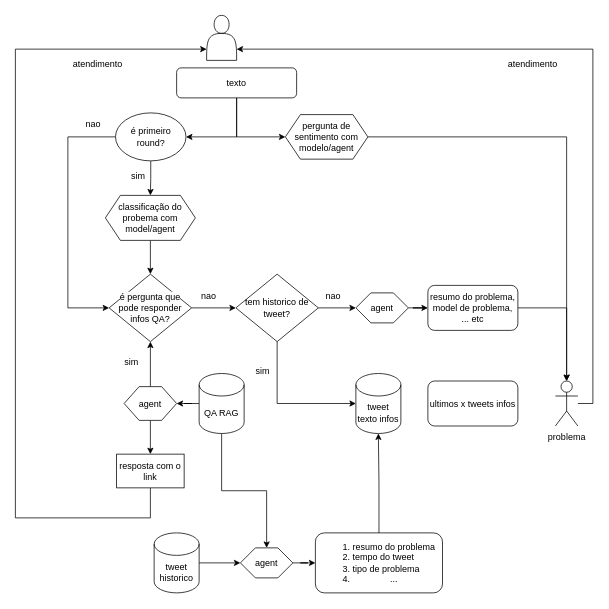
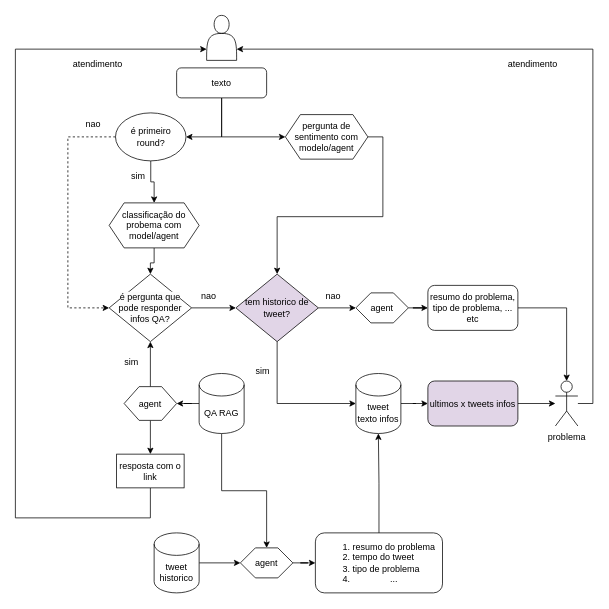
  <mxCell id="0" />
  <mxCell id="1" parent="0" />
  <mxCell id="2" value="sim" style="text;html=1;strokeColor=none;fillColor=none;align=center;verticalAlign=middle;whiteSpace=wrap;rounded=0;" parent="1" vertex="1"><mxGeometry x="153.5" y="220" width="60" height="30" as="geometry" /></mxCell>
  <mxCell id="3" style="edgeStyle=orthogonalEdgeStyle;rounded=0;orthogonalLoop=1;jettySize=auto;html=1;entryX=0;entryY=0.5;entryDx=0;entryDy=0;exitX=0.5;exitY=1;exitDx=0;exitDy=0;" parent="1" source="5" target="36" edge="1"><mxGeometry relative="1" as="geometry"><mxPoint x="290" y="160" as="sourcePoint" /></mxGeometry></mxCell>
  <mxCell id="4" style="edgeStyle=orthogonalEdgeStyle;rounded=0;orthogonalLoop=1;jettySize=auto;html=1;entryX=1;entryY=0.5;entryDx=0;entryDy=0;" parent="1" source="5" target="48" edge="1"><mxGeometry relative="1" as="geometry" /></mxCell>
- <mxCell id="5" value="texto" style="rounded=1;whiteSpace=wrap;html=1;fontSize=12;glass=0;strokeWidth=1;shadow=0;" parent="1" vertex="1"><mxGeometry x="235" y="90" width="160" height="40" as="geometry" /></mxCell>
- <mxCell id="6" style="edgeStyle=orthogonalEdgeStyle;rounded=0;orthogonalLoop=1;jettySize=auto;html=1;exitX=1;exitY=0.5;exitDx=0;exitDy=0;" parent="1" source="36" target="27" edge="1"><mxGeometry relative="1" as="geometry"><mxPoint x="439.921" y="286.3" as="sourcePoint" /></mxGeometry></mxCell>
+ <mxCell id="5" value="texto" style="rounded=1;whiteSpace=wrap;html=1;fontSize=12;glass=0;strokeWidth=1;shadow=0;" parent="1" vertex="1"><mxGeometry x="235" y="90" width="120" height="40" as="geometry" /></mxCell>
+ <mxCell id="6" style="edgeStyle=orthogonalEdgeStyle;rounded=0;orthogonalLoop=1;jettySize=auto;html=1;exitX=1;exitY=0.5;exitDx=0;exitDy=0;" parent="1" source="36" target="20" edge="1"><mxGeometry relative="1" as="geometry"><mxPoint x="439.921" y="286.3" as="sourcePoint" /></mxGeometry></mxCell>
  <mxCell id="7" style="edgeStyle=orthogonalEdgeStyle;rounded=0;orthogonalLoop=1;jettySize=auto;html=1;" parent="1" source="9" target="14" edge="1"><mxGeometry relative="1" as="geometry" /></mxCell>
  <mxCell id="8" style="edgeStyle=orthogonalEdgeStyle;rounded=0;orthogonalLoop=1;jettySize=auto;html=1;entryX=0.5;entryY=0;entryDx=0;entryDy=0;" edge="1" parent="1" source="9" target="23"><mxGeometry relative="1" as="geometry" /></mxCell>
  <mxCell id="9" value="QA RAG" style="shape=cylinder3;whiteSpace=wrap;html=1;boundedLbl=1;backgroundOutline=1;size=15;" parent="1" vertex="1"><mxGeometry x="265" y="497.5" width="60" height="80" as="geometry" /></mxCell>
  <mxCell id="10" value="" style="shape=actor;whiteSpace=wrap;html=1;" parent="1" vertex="1"><mxGeometry x="275" y="20" width="40" height="60" as="geometry" /></mxCell>
  <mxCell id="11" style="edgeStyle=orthogonalEdgeStyle;rounded=0;orthogonalLoop=1;jettySize=auto;html=1;entryX=0;entryY=0.75;entryDx=0;entryDy=0;exitX=0.5;exitY=1;exitDx=0;exitDy=0;" parent="1" source="33" target="10" edge="1"><mxGeometry relative="1" as="geometry"><mxPoint x="300" y="550" as="sourcePoint" /><Array as="points"><mxPoint x="200" y="690" /><mxPoint x="20" y="690" /><mxPoint x="20" y="65" /></Array></mxGeometry></mxCell>
  <mxCell id="12" style="edgeStyle=orthogonalEdgeStyle;rounded=0;orthogonalLoop=1;jettySize=auto;html=1;entryX=0.5;entryY=0;entryDx=0;entryDy=0;" parent="1" source="14" target="33" edge="1"><mxGeometry relative="1" as="geometry" /></mxCell>
  <mxCell id="13" style="edgeStyle=orthogonalEdgeStyle;rounded=0;orthogonalLoop=1;jettySize=auto;html=1;entryX=0.5;entryY=1;entryDx=0;entryDy=0;" parent="1" source="14" target="16" edge="1"><mxGeometry relative="1" as="geometry" /></mxCell>
  <mxCell id="14" value="agent" style="shape=hexagon;perimeter=hexagonPerimeter2;whiteSpace=wrap;html=1;fixedSize=1;" parent="1" vertex="1"><mxGeometry x="165" y="515" width="70" height="45" as="geometry" /></mxCell>
  <mxCell id="15" style="edgeStyle=orthogonalEdgeStyle;rounded=0;orthogonalLoop=1;jettySize=auto;html=1;entryX=0;entryY=0.5;entryDx=0;entryDy=0;" parent="1" source="16" target="20" edge="1"><mxGeometry relative="1" as="geometry"><mxPoint x="355" y="395" as="targetPoint" /></mxGeometry></mxCell>
  <mxCell id="16" value="&lt;meta charset=&quot;utf-8&quot;&gt;&lt;span style=&quot;color: rgb(0, 0, 0); font-family: Helvetica; font-size: 12px; font-style: normal; font-variant-ligatures: normal; font-variant-caps: normal; font-weight: 400; letter-spacing: normal; orphans: 2; text-align: center; text-indent: 0px; text-transform: none; widows: 2; word-spacing: 0px; -webkit-text-stroke-width: 0px; background-color: rgb(251, 251, 251); text-decoration-thickness: initial; text-decoration-style: initial; text-decoration-color: initial; float: none; display: inline !important;&quot;&gt;é pergunta que pode responder infos QA?&lt;/span&gt;" style="rhombus;whiteSpace=wrap;html=1;" parent="1" vertex="1"><mxGeometry x="145" y="365" width="110" height="90" as="geometry" /></mxCell>
  <mxCell id="17" value="sim" style="text;html=1;strokeColor=none;fillColor=none;align=center;verticalAlign=middle;whiteSpace=wrap;rounded=0;" parent="1" vertex="1"><mxGeometry x="145" y="467.5" width="60" height="30" as="geometry" /></mxCell>
  <mxCell id="18" value="nao" style="text;html=1;strokeColor=none;fillColor=none;align=center;verticalAlign=middle;whiteSpace=wrap;rounded=0;" parent="1" vertex="1"><mxGeometry x="247.5" y="380" width="60" height="30" as="geometry" /></mxCell>
  <mxCell id="19" style="edgeStyle=orthogonalEdgeStyle;rounded=0;orthogonalLoop=1;jettySize=auto;html=1;entryX=0;entryY=0.5;entryDx=0;entryDy=0;" parent="1" source="20" target="35" edge="1"><mxGeometry relative="1" as="geometry" /></mxCell>
- <mxCell id="20" value="tem historico de tweet?" style="rhombus;whiteSpace=wrap;html=1;" parent="1" vertex="1"><mxGeometry x="314" y="365" width="110" height="90" as="geometry" /></mxCell>
+ <mxCell id="20" value="tem historico de tweet?" style="rhombus;whiteSpace=wrap;html=1;fillColor=#e1d5e7;" parent="1" vertex="1"><mxGeometry x="314" y="365" width="110" height="90" as="geometry" /></mxCell>
  <mxCell id="21" value="sim" style="text;html=1;strokeColor=none;fillColor=none;align=center;verticalAlign=middle;whiteSpace=wrap;rounded=0;" parent="1" vertex="1"><mxGeometry x="320" y="480" width="60" height="30" as="geometry" /></mxCell>
  <mxCell id="22" style="edgeStyle=orthogonalEdgeStyle;rounded=0;orthogonalLoop=1;jettySize=auto;html=1;entryX=0;entryY=0.5;entryDx=0;entryDy=0;" parent="1" source="23" target="42" edge="1"><mxGeometry relative="1" as="geometry"><mxPoint x="419" y="749.375" as="targetPoint" /></mxGeometry></mxCell>
  <mxCell id="23" value="agent" style="shape=hexagon;perimeter=hexagonPerimeter2;whiteSpace=wrap;html=1;fixedSize=1;" parent="1" vertex="1"><mxGeometry x="320" y="730" width="70" height="40" as="geometry" /></mxCell>
  <mxCell id="24" style="edgeStyle=orthogonalEdgeStyle;rounded=0;orthogonalLoop=1;jettySize=auto;html=1;entryX=0;entryY=0.5;entryDx=0;entryDy=0;exitX=1;exitY=0.5;exitDx=0;exitDy=0;exitPerimeter=0;" parent="1" source="25" target="23" edge="1"><mxGeometry relative="1" as="geometry"><mxPoint x="375" y="795" as="sourcePoint" /></mxGeometry></mxCell>
  <mxCell id="25" value="tweet historico" style="shape=cylinder3;whiteSpace=wrap;html=1;boundedLbl=1;backgroundOutline=1;size=15;" parent="1" vertex="1"><mxGeometry x="205" y="710" width="60" height="80" as="geometry" /></mxCell>
  <mxCell id="26" style="edgeStyle=orthogonalEdgeStyle;rounded=0;orthogonalLoop=1;jettySize=auto;html=1;entryX=1;entryY=0.75;entryDx=0;entryDy=0;" parent="1" source="27" target="10" edge="1"><mxGeometry relative="1" as="geometry"><Array as="points"><mxPoint x="790" y="538" /><mxPoint x="790" y="65" /></Array></mxGeometry></mxCell>
  <mxCell id="27" value="problema" style="shape=umlActor;verticalLabelPosition=bottom;verticalAlign=top;html=1;outlineConnect=0;" parent="1" vertex="1"><mxGeometry x="740" y="507.5" width="30" height="60" as="geometry" /></mxCell>
  <mxCell id="28" value="nao" style="text;html=1;strokeColor=none;fillColor=none;align=center;verticalAlign=middle;whiteSpace=wrap;rounded=0;" parent="1" vertex="1"><mxGeometry x="414" y="380" width="60" height="30" as="geometry" /></mxCell>
  <mxCell id="29" style="edgeStyle=orthogonalEdgeStyle;rounded=0;orthogonalLoop=1;jettySize=auto;html=1;" parent="1" source="30" target="27" edge="1"><mxGeometry relative="1" as="geometry" /></mxCell>
- <mxCell id="30" value="resumo do problema, model de problema, ... etc" style="rounded=1;whiteSpace=wrap;html=1;" parent="1" vertex="1"><mxGeometry x="570" y="380" width="120" height="60" as="geometry" /></mxCell>
+ <mxCell id="30" value="resumo do problema, tipo de problema, ... etc" style="rounded=1;whiteSpace=wrap;html=1;" parent="1" vertex="1"><mxGeometry x="570" y="380" width="120" height="60" as="geometry" /></mxCell>
  <mxCell id="31" value="atendimento" style="text;html=1;strokeColor=none;fillColor=none;align=center;verticalAlign=middle;whiteSpace=wrap;rounded=0;" parent="1" vertex="1"><mxGeometry x="680" y="70" width="60" height="30" as="geometry" /></mxCell>
  <mxCell id="32" value="atendimento" style="text;html=1;strokeColor=none;fillColor=none;align=center;verticalAlign=middle;whiteSpace=wrap;rounded=0;" parent="1" vertex="1"><mxGeometry x="100" y="70" width="60" height="30" as="geometry" /></mxCell>
  <mxCell id="33" value="resposta com o link" style="rounded=0;whiteSpace=wrap;html=1;" parent="1" vertex="1"><mxGeometry x="155" y="605" width="90" height="45" as="geometry" /></mxCell>
  <mxCell id="34" style="edgeStyle=orthogonalEdgeStyle;rounded=0;orthogonalLoop=1;jettySize=auto;html=1;entryX=0;entryY=0.5;entryDx=0;entryDy=0;" parent="1" source="35" target="30" edge="1"><mxGeometry relative="1" as="geometry" /></mxCell>
  <mxCell id="35" value="agent" style="shape=hexagon;perimeter=hexagonPerimeter2;whiteSpace=wrap;html=1;fixedSize=1;" parent="1" vertex="1"><mxGeometry x="474" y="390" width="70" height="40" as="geometry" /></mxCell>
  <mxCell id="36" value="pergunta de sentimento com modelo/agent" style="shape=hexagon;perimeter=hexagonPerimeter2;whiteSpace=wrap;html=1;fixedSize=1;" parent="1" vertex="1"><mxGeometry x="380" y="152.31" width="110" height="59.38" as="geometry" /></mxCell>
  <mxCell id="37" style="edgeStyle=orthogonalEdgeStyle;rounded=0;orthogonalLoop=1;jettySize=auto;html=1;exitX=0.5;exitY=1;exitDx=0;exitDy=0;" parent="1" edge="1"><mxGeometry relative="1" as="geometry"><mxPoint x="200" y="205" as="sourcePoint" /><mxPoint x="200" y="205" as="targetPoint" /></mxGeometry></mxCell>
+ <mxCell id="38" style="edgeStyle=orthogonalEdgeStyle;rounded=0;orthogonalLoop=1;jettySize=auto;html=1;" parent="1" source="39" target="44" edge="1"><mxGeometry relative="1" as="geometry" /></mxCell>
  <mxCell id="39" value="tweet texto infos" style="shape=cylinder3;whiteSpace=wrap;html=1;boundedLbl=1;backgroundOutline=1;size=15;" parent="1" vertex="1"><mxGeometry x="474" y="497.5" width="60" height="80" as="geometry" /></mxCell>
  <mxCell id="40" style="edgeStyle=orthogonalEdgeStyle;rounded=0;orthogonalLoop=1;jettySize=auto;html=1;entryX=0;entryY=0.5;entryDx=0;entryDy=0;entryPerimeter=0;" parent="1" source="20" target="39" edge="1"><mxGeometry relative="1" as="geometry"><Array as="points"><mxPoint x="369" y="538" /></Array></mxGeometry></mxCell>
  <mxCell id="41" style="edgeStyle=orthogonalEdgeStyle;rounded=0;orthogonalLoop=1;jettySize=auto;html=1;" parent="1" source="42" target="39" edge="1"><mxGeometry relative="1" as="geometry" /></mxCell>
  <mxCell id="42" value="&lt;ol style=&quot;text-align: left;&quot;&gt;&lt;li&gt;&lt;span style=&quot;background-color: transparent; color: light-dark(rgb(0, 0, 0), rgb(255, 255, 255));&quot;&gt;&lt;span style=&quot;text-align: center;&quot;&gt;resumo do problema&lt;/span&gt;&lt;/span&gt;&lt;/li&gt;&lt;li&gt;&lt;span style=&quot;background-color: transparent; color: light-dark(rgb(0, 0, 0), rgb(255, 255, 255));&quot;&gt;&lt;span style=&quot;text-align: center;&quot;&gt;tempo do tweet&lt;/span&gt;&lt;/span&gt;&lt;/li&gt;&lt;li&gt;&lt;span style=&quot;text-align: center;&quot;&gt;tipo de problema&lt;/span&gt;&lt;/li&gt;&lt;li style=&quot;text-align: center;&quot;&gt;...&lt;/li&gt;&lt;/ol&gt;" style="rounded=1;whiteSpace=wrap;html=1;" parent="1" vertex="1"><mxGeometry x="420" y="710" width="169.5" height="80" as="geometry" /></mxCell>
- <mxCell id="44" value="ultimos x tweets infos" style="rounded=1;whiteSpace=wrap;html=1;" parent="1" vertex="1"><mxGeometry x="570" y="507.5" width="120" height="60" as="geometry" /></mxCell>
+ <mxCell id="43" style="edgeStyle=orthogonalEdgeStyle;rounded=0;orthogonalLoop=1;jettySize=auto;html=1;" parent="1" source="44" target="27" edge="1"><mxGeometry relative="1" as="geometry" /></mxCell>
+ <mxCell id="44" value="ultimos x tweets infos" style="rounded=1;whiteSpace=wrap;html=1;fillColor=#e1d5e7;" parent="1" vertex="1"><mxGeometry x="570" y="507.5" width="120" height="60" as="geometry" /></mxCell>
  <mxCell id="45" value="nao" style="text;html=1;strokeColor=none;fillColor=none;align=center;verticalAlign=middle;whiteSpace=wrap;rounded=0;" parent="1" vertex="1"><mxGeometry x="93.5" y="150" width="60" height="30" as="geometry" /></mxCell>
  <mxCell id="46" style="edgeStyle=orthogonalEdgeStyle;rounded=0;orthogonalLoop=1;jettySize=auto;html=1;entryX=0.5;entryY=0;entryDx=0;entryDy=0;" parent="1" source="48" target="50" edge="1"><mxGeometry relative="1" as="geometry" /></mxCell>
- <mxCell id="47" style="edgeStyle=orthogonalEdgeStyle;rounded=0;orthogonalLoop=1;jettySize=auto;html=1;entryX=0;entryY=0.5;entryDx=0;entryDy=0;" parent="1" source="48" target="16" edge="1"><mxGeometry relative="1" as="geometry"><Array as="points"><mxPoint x="90" y="182" /><mxPoint x="90" y="410" /></Array></mxGeometry></mxCell>
+ <mxCell id="47" style="edgeStyle=orthogonalEdgeStyle;rounded=0;orthogonalLoop=1;jettySize=auto;html=1;entryX=0;entryY=0.5;entryDx=0;entryDy=0;dashed=1;" parent="1" source="48" target="16" edge="1"><mxGeometry relative="1" as="geometry"><Array as="points"><mxPoint x="90" y="182" /><mxPoint x="90" y="410" /></Array></mxGeometry></mxCell>
  <mxCell id="48" value="é primeiro round?" style="ellipse;whiteSpace=wrap;html=1;" parent="1" vertex="1"><mxGeometry x="153.5" y="150" width="94" height="64" as="geometry" /></mxCell>
  <mxCell id="49" style="edgeStyle=orthogonalEdgeStyle;rounded=0;orthogonalLoop=1;jettySize=auto;html=1;" parent="1" source="50" target="16" edge="1"><mxGeometry relative="1" as="geometry" /></mxCell>
- <mxCell id="50" value="classificação do probema com model/agent" style="shape=hexagon;perimeter=hexagonPerimeter2;whiteSpace=wrap;html=1;fixedSize=1;" parent="1" vertex="1"><mxGeometry x="140" y="260" width="120" height="60" as="geometry" /></mxCell>
+ <mxCell id="50" value="classificação do probema com model/agent" style="shape=hexagon;perimeter=hexagonPerimeter2;whiteSpace=wrap;html=1;fixedSize=1;" parent="1" vertex="1"><mxGeometry x="145" y="270" width="120" height="60" as="geometry" /></mxCell>
